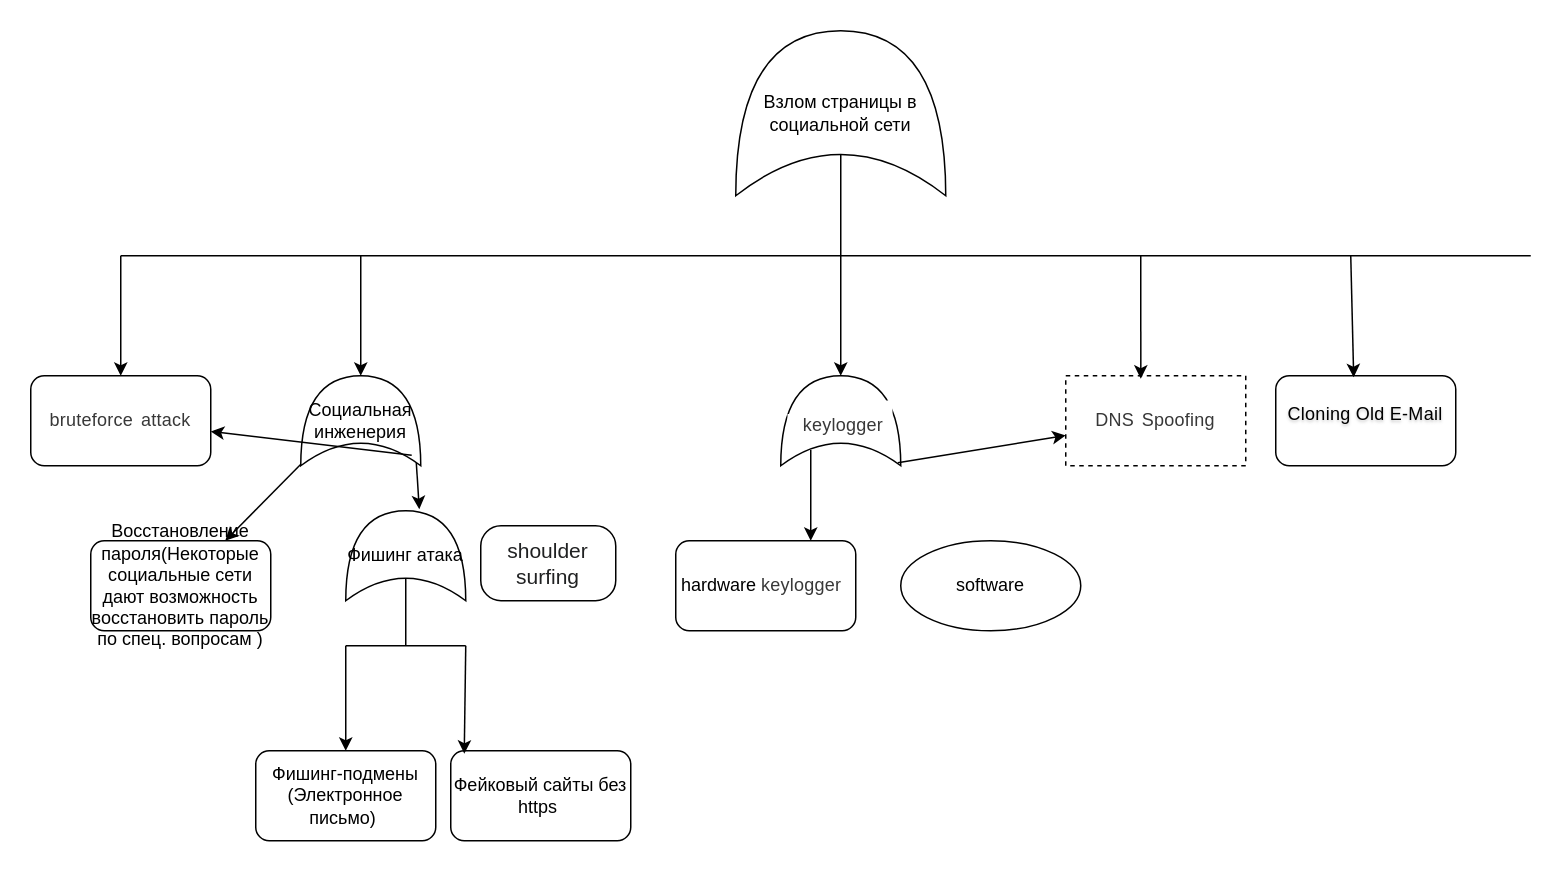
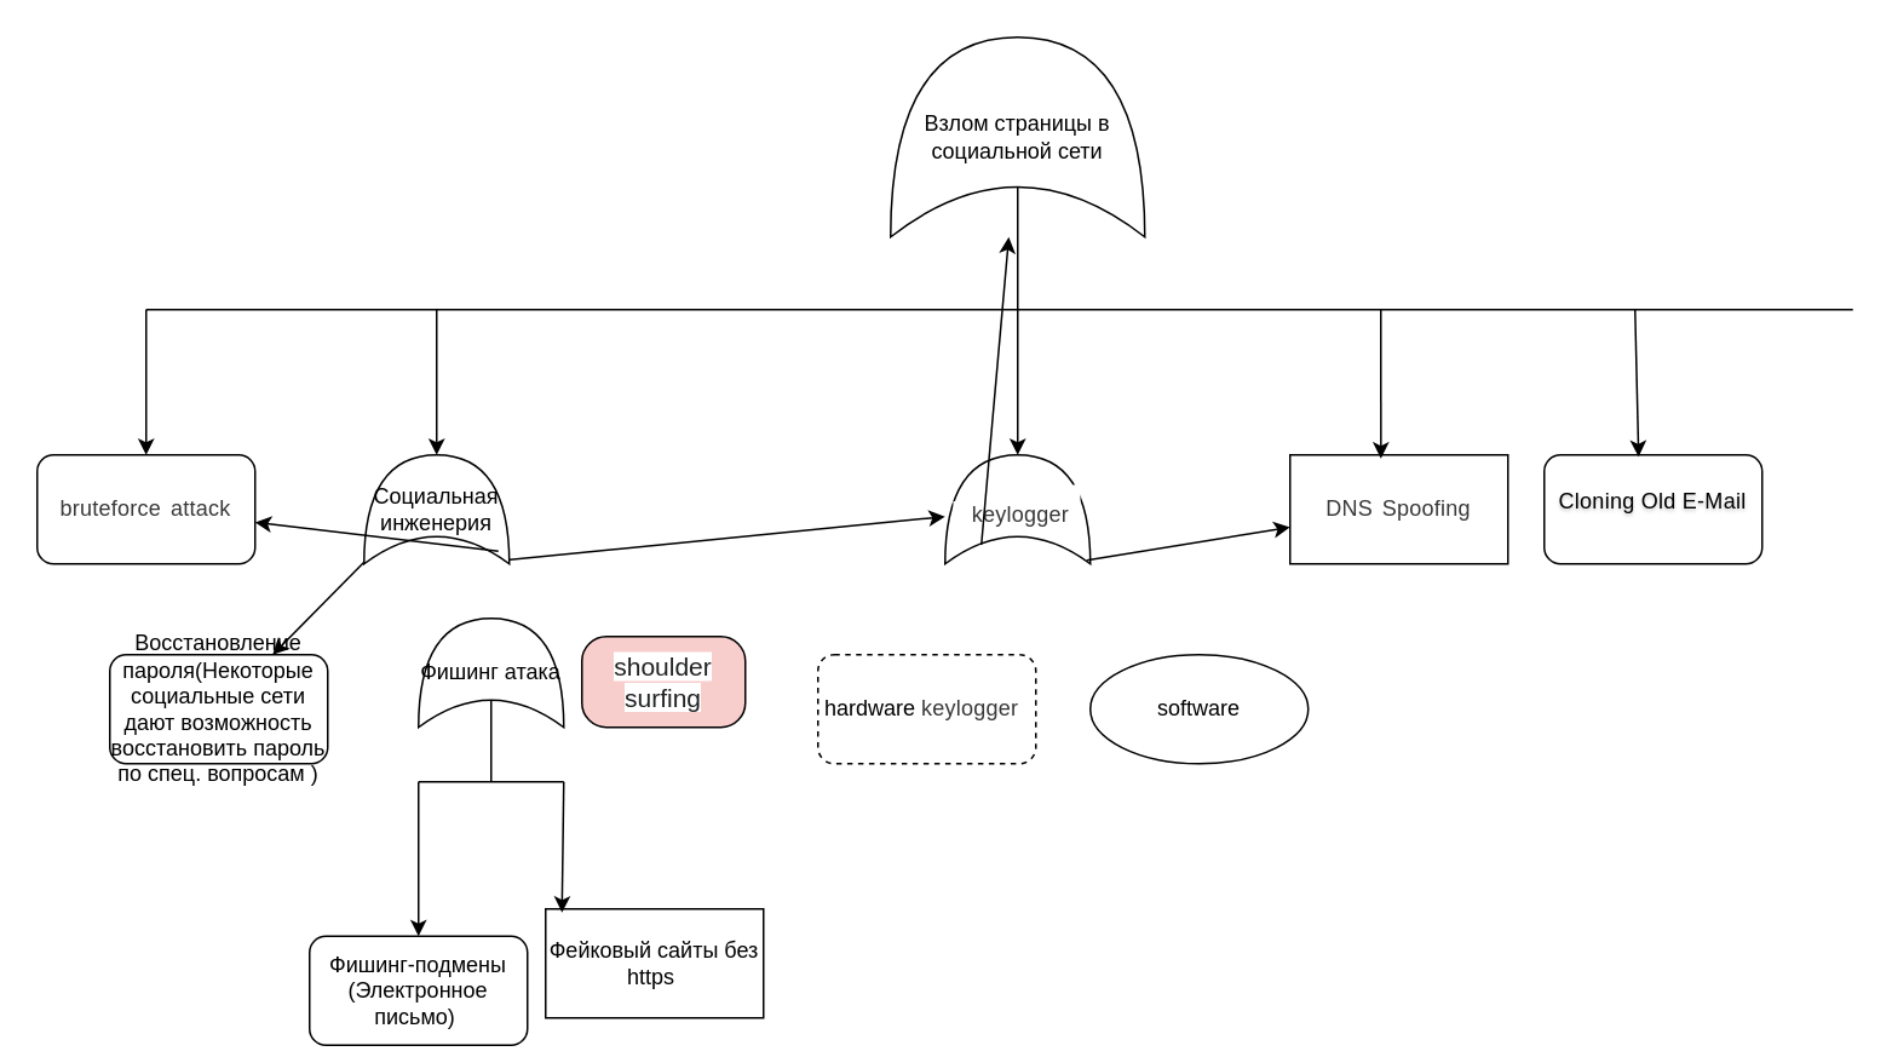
  <mxCell id="0" />
  <mxCell id="1" parent="0" />
- <mxCell id="2" value="" style="endArrow=classic;html=1;exitX=0.033;exitY=0.963;exitDx=0;exitDy=0;exitPerimeter=0;entryX=1.017;entryY=0.613;entryDx=0;entryDy=0;entryPerimeter=0;" edge="1" parent="1" source="19" target="16"><mxGeometry width="50" height="50" relative="1" as="geometry"><mxPoint x="340" y="260" as="sourcePoint" /><mxPoint x="340" y="340" as="targetPoint" /></mxGeometry></mxCell>
- <mxCell id="3" value="Фишинг-подмены&lt;br&gt;(Электронное письмо)&amp;nbsp;" style="rounded=1;whiteSpace=wrap;html=1;" vertex="1" parent="1"><mxGeometry x="170" y="500" width="120" height="60" as="geometry" /></mxCell>
- <mxCell id="4" value="Фейковый сайты без https&amp;nbsp;" style="rounded=1;whiteSpace=wrap;html=1;" vertex="1" parent="1"><mxGeometry x="300" y="500" width="120" height="60" as="geometry" /></mxCell>
+ <mxCell id="2" value="" style="endArrow=classic;html=1;exitX=0.033;exitY=0.963;exitDx=0;exitDy=0;exitPerimeter=0;" edge="1" parent="1" source="19" target="20"><mxGeometry width="50" height="50" relative="1" as="geometry"><mxPoint x="340" y="260" as="sourcePoint" /><mxPoint x="340" y="340" as="targetPoint" /></mxGeometry></mxCell>
+ <mxCell id="3" value="Фишинг-подмены&lt;br&gt;(Электронное письмо)&amp;nbsp;" style="rounded=1;whiteSpace=wrap;html=1;" vertex="1" parent="1"><mxGeometry x="170" y="515" width="120" height="60" as="geometry" /></mxCell>
+ <mxCell id="4" value="Фейковый сайты без https&amp;nbsp;" style="whiteSpace=wrap;html=1;rounded=0;" vertex="1" parent="1"><mxGeometry x="300" y="500" width="120" height="60" as="geometry" /></mxCell>
  <mxCell id="5" value="&lt;span style=&quot;color: rgb(56 , 56 , 56) ; letter-spacing: 0.17px ; text-align: justify ; word-spacing: 1.7px ; background-color: rgb(255 , 255 , 255)&quot;&gt;&lt;font style=&quot;font-size: 12px&quot;&gt;bruteforce attack&lt;/font&gt;&lt;/span&gt;" style="rounded=1;whiteSpace=wrap;html=1;" vertex="1" parent="1"><mxGeometry x="20" y="250" width="120" height="60" as="geometry" /></mxCell>
  <mxCell id="6" value="" style="endArrow=classic;html=1;" edge="1" parent="1" target="3"><mxGeometry width="50" height="50" relative="1" as="geometry"><mxPoint x="230" y="430" as="sourcePoint" /><mxPoint x="650" y="470" as="targetPoint" /><Array as="points" /></mxGeometry></mxCell>
  <mxCell id="7" value="" style="endArrow=classic;html=1;entryX=0.075;entryY=0.033;entryDx=0;entryDy=0;entryPerimeter=0;" edge="1" parent="1" target="4"><mxGeometry width="50" height="50" relative="1" as="geometry"><mxPoint x="310" y="430" as="sourcePoint" /><mxPoint x="740" y="440" as="targetPoint" /><Array as="points" /></mxGeometry></mxCell>
  <mxCell id="8" value="" style="endArrow=classic;html=1;" edge="1" parent="1"><mxGeometry width="50" height="50" relative="1" as="geometry"><mxPoint x="560" as="sourcePoint" y="170" /><mxPoint x="560" y="250" as="targetPoint" /></mxGeometry></mxCell>
  <mxCell id="9" value="" style="endArrow=classic;html=1;" edge="1" parent="1"><mxGeometry width="50" height="50" relative="1" as="geometry"><mxPoint x="240" as="sourcePoint" y="170" /><mxPoint x="240" y="250" as="targetPoint" /></mxGeometry></mxCell>
  <mxCell id="10" value="" style="endArrow=classic;html=1;" edge="1" parent="1" target="5"><mxGeometry width="50" height="50" relative="1" as="geometry"><mxPoint x="80" as="sourcePoint" y="170" /><mxPoint x="640" y="420" as="targetPoint" /><Array as="points" /></mxGeometry></mxCell>
  <mxCell id="11" value="Восстановление пароля(Некоторые социальные сети дают возможность восстановить пароль по спец. вопросам )" style="rounded=1;whiteSpace=wrap;html=1;" vertex="1" parent="1"><mxGeometry x="60" y="360" width="120" height="60" as="geometry" /></mxCell>
  <mxCell id="12" value="" style="endArrow=classic;html=1;exitX=0.083;exitY=0.05;exitDx=0;exitDy=0;exitPerimeter=0;" edge="1" parent="1" source="19" target="11"><mxGeometry width="50" height="50" relative="1" as="geometry"><mxPoint y="311" as="sourcePoint" x="200" /><mxPoint x="640" y="380" as="targetPoint" /></mxGeometry></mxCell>
  <mxCell id="13" value="&lt;span&gt;Взлом страницы в социальной сети&lt;/span&gt;" style="shape=xor;whiteSpace=wrap;html=1;direction=north;" vertex="1" parent="1"><mxGeometry x="490" y="20" width="140" height="110" as="geometry" /></mxCell>
  <mxCell id="14" value="" style="endArrow=none;html=1;entryX=0.25;entryY=0.5;entryDx=0;entryDy=0;entryPerimeter=0;" edge="1" parent="1" target="13"><mxGeometry width="50" height="50" relative="1" as="geometry"><mxPoint x="560" as="sourcePoint" y="170" /><mxPoint x="580" y="270" as="targetPoint" /></mxGeometry></mxCell>
  <mxCell id="15" value="" style="endArrow=none;html=1;" edge="1" parent="1"><mxGeometry width="50" height="50" relative="1" as="geometry"><mxPoint x="80" as="sourcePoint" y="170" /><mxPoint x="1020" as="targetPoint" y="170" /></mxGeometry></mxCell>
  <mxCell id="16" value="&lt;span&gt;Фишинг атака&lt;/span&gt;" style="shape=xor;whiteSpace=wrap;html=1;direction=north;" vertex="1" parent="1"><mxGeometry x="230" y="340" width="80" height="60" as="geometry" /></mxCell>
  <mxCell id="17" value="" style="endArrow=none;html=1;" edge="1" parent="1"><mxGeometry width="50" height="50" relative="1" as="geometry"><mxPoint x="230" y="430" as="sourcePoint" /><mxPoint x="310" y="430" as="targetPoint" /></mxGeometry></mxCell>
  <mxCell id="18" value="" style="endArrow=none;html=1;exitX=0.25;exitY=0.5;exitDx=0;exitDy=0;exitPerimeter=0;" edge="1" parent="1" source="16"><mxGeometry width="50" height="50" relative="1" as="geometry"><mxPoint x="530" y="350" as="sourcePoint" /><mxPoint x="270" y="430" as="targetPoint" /></mxGeometry></mxCell>
  <mxCell id="19" value="&lt;span&gt;Социальная инженерия&lt;/span&gt;" style="shape=xor;whiteSpace=wrap;html=1;direction=north;" vertex="1" parent="1"><mxGeometry y="250" width="80" height="60" as="geometry" x="200" /></mxCell>
  <mxCell id="20" value="&lt;span style=&quot;color: rgb(56 , 56 , 56) ; letter-spacing: 0.17px ; text-align: justify ; word-spacing: 1.7px ; background-color: rgb(255 , 255 , 255)&quot;&gt;&lt;font style=&quot;font-size: 12px&quot;&gt;&amp;nbsp; keylogger&lt;/font&gt;&lt;/span&gt;&lt;span style=&quot;color: rgb(56 , 56 , 56) ; font-family: &amp;#34;slabo 27px&amp;#34; , &amp;#34;helvetica neue&amp;#34; , &amp;#34;helvetica&amp;#34; , &amp;#34;arial&amp;#34; , sans-serif ; font-size: 17px ; letter-spacing: 0.17px ; text-align: justify ; word-spacing: 1.7px ; background-color: rgb(255 , 255 , 255)&quot;&gt;&amp;nbsp;&lt;/span&gt;" style="shape=xor;whiteSpace=wrap;html=1;direction=north;" vertex="1" parent="1"><mxGeometry x="520" y="250" width="80" height="60" as="geometry" /></mxCell>
- <mxCell id="21" value="" style="endArrow=classic;html=1;entryX=0.75;entryY=0;entryDx=0;entryDy=0;exitX=0.175;exitY=0.25;exitDx=0;exitDy=0;exitPerimeter=0;" edge="1" parent="1" source="20" target="23"><mxGeometry width="50" height="50" relative="1" as="geometry"><mxPoint x="522" y="310" as="sourcePoint" /><mxPoint x="522" y="360" as="targetPoint" /></mxGeometry></mxCell>
+ <mxCell id="21" value="" style="endArrow=classic;html=1;exitX=0.175;exitY=0.25;exitDx=0;exitDy=0;exitPerimeter=0;" edge="1" parent="1" source="20" target="13"><mxGeometry width="50" height="50" relative="1" as="geometry"><mxPoint x="522" y="310" as="sourcePoint" /><mxPoint x="522" y="360" as="targetPoint" /></mxGeometry></mxCell>
  <mxCell id="22" value="" style="endArrow=classic;html=1;exitX=0.033;exitY=0.975;exitDx=0;exitDy=0;exitPerimeter=0;" edge="1" parent="1" source="20" target="25"><mxGeometry width="50" height="50" relative="1" as="geometry"><mxPoint x="600" y="360" as="sourcePoint" /><mxPoint x="600" y="360" as="targetPoint" /></mxGeometry></mxCell>
- <mxCell id="23" value="hardware&amp;nbsp;&lt;span style=&quot;color: rgb(56 , 56 , 56) ; letter-spacing: 0.17px ; text-align: justify ; word-spacing: 1.7px ; background-color: rgb(255 , 255 , 255)&quot;&gt;&lt;font style=&quot;font-size: 12px&quot;&gt;keylogger&amp;nbsp;&lt;/font&gt;&lt;/span&gt;" style="rounded=1;whiteSpace=wrap;html=1;" vertex="1" parent="1"><mxGeometry x="450" y="360" width="120" height="60" as="geometry" /></mxCell>
+ <mxCell id="23" value="hardware&amp;nbsp;&lt;span style=&quot;color: rgb(56 , 56 , 56) ; letter-spacing: 0.17px ; text-align: justify ; word-spacing: 1.7px ; background-color: rgb(255 , 255 , 255)&quot;&gt;&lt;font style=&quot;font-size: 12px&quot;&gt;keylogger&amp;nbsp;&lt;/font&gt;&lt;/span&gt;" style="rounded=1;whiteSpace=wrap;html=1;dashed=1;" vertex="1" parent="1"><mxGeometry x="450" y="360" width="120" height="60" as="geometry" /></mxCell>
  <mxCell id="24" value="software" style="ellipse;whiteSpace=wrap;html=1;" vertex="1" parent="1"><mxGeometry x="600" y="360" width="120" height="60" as="geometry" /></mxCell>
- <mxCell id="25" value="&lt;span style=&quot;color: rgb(56 , 56 , 56) ; letter-spacing: 0.17px ; text-align: justify ; word-spacing: 1.7px ; background-color: rgb(255 , 255 , 255)&quot;&gt;&lt;font style=&quot;font-size: 12px&quot;&gt;DNS Spoofing&lt;/font&gt;&lt;/span&gt;" style="rounded=0;whiteSpace=wrap;html=1;dashed=1;" vertex="1" parent="1"><mxGeometry x="710" y="250" width="120" height="60" as="geometry" /></mxCell>
+ <mxCell id="25" value="&lt;span style=&quot;color: rgb(56 , 56 , 56) ; letter-spacing: 0.17px ; text-align: justify ; word-spacing: 1.7px ; background-color: rgb(255 , 255 , 255)&quot;&gt;&lt;font style=&quot;font-size: 12px&quot;&gt;DNS Spoofing&lt;/font&gt;&lt;/span&gt;" style="rounded=0;whiteSpace=wrap;html=1;" vertex="1" parent="1"><mxGeometry x="710" y="250" width="120" height="60" as="geometry" /></mxCell>
  <mxCell id="26" value="" style="endArrow=classic;html=1;entryX=0.417;entryY=0.033;entryDx=0;entryDy=0;entryPerimeter=0;" edge="1" parent="1" target="25"><mxGeometry width="50" height="50" relative="1" as="geometry"><mxPoint x="760" as="sourcePoint" y="170" /><mxPoint x="580" y="290" as="targetPoint" /></mxGeometry></mxCell>
  <mxCell id="27" value="&lt;h2 class=&quot;sectionHeadline&quot; style=&quot;margin: 0px 0px 0.5em ; padding: 0px ; border: 0px ; outline: 0px ; vertical-align: baseline ; letter-spacing: 0.01em ; line-height: 1.4em ; overflow-wrap: break-word ; position: relative ; text-shadow: rgba(100 , 100 , 100 , 0.35) 0px 1px 2px ; text-align: left&quot;&gt;&lt;font style=&quot;font-size: 12px ; background-color: rgb(255 , 255 , 255) ; font-weight: normal&quot;&gt;Cloning Old E-Mail&lt;/font&gt;&lt;/h2&gt;" style="rounded=1;whiteSpace=wrap;html=1;" vertex="1" parent="1"><mxGeometry x="850" y="250" width="120" height="60" as="geometry" /></mxCell>
  <mxCell id="28" value="" style="endArrow=classic;html=1;entryX=0.433;entryY=0.017;entryDx=0;entryDy=0;entryPerimeter=0;" edge="1" parent="1" target="27"><mxGeometry width="50" height="50" relative="1" as="geometry"><mxPoint x="900" as="sourcePoint" y="170" /><mxPoint x="940" y="210" as="targetPoint" /></mxGeometry></mxCell>
- <mxCell id="29" value="&lt;span style=&quot;color: rgb(32 , 33 , 34) ; font-size: 14px ; font-weight: 400 ; letter-spacing: normal ; text-indent: 0px ; text-transform: none ; word-spacing: 0px ; background-color: rgb(255 , 255 , 255)&quot;&gt;shoulder surfing&lt;/span&gt;" style="rounded=1;whiteSpace=wrap;html=1;arcSize=27;" vertex="1" parent="1"><mxGeometry x="320" y="350" width="90" height="50" as="geometry" /></mxCell>
+ <mxCell id="29" value="&lt;span style=&quot;color: rgb(32 , 33 , 34) ; font-size: 14px ; font-weight: 400 ; letter-spacing: normal ; text-indent: 0px ; text-transform: none ; word-spacing: 0px ; background-color: rgb(255 , 255 , 255)&quot;&gt;shoulder surfing&lt;/span&gt;" style="rounded=1;whiteSpace=wrap;html=1;arcSize=27;fillColor=#f8cecc;" vertex="1" parent="1"><mxGeometry x="320" y="350" width="90" height="50" as="geometry" /></mxCell>
  <mxCell id="30" value="" style="endArrow=classic;html=1;exitX=0.117;exitY=0.925;exitDx=0;exitDy=0;exitPerimeter=0;" edge="1" parent="1" source="19" target="5"><mxGeometry width="50" height="50" relative="1" as="geometry"><mxPoint x="530" y="340" as="sourcePoint" /><mxPoint x="580" y="290" as="targetPoint" /></mxGeometry></mxCell>
  <mxCell id="31" style="edgeStyle=orthogonalEdgeStyle;rounded=0;orthogonalLoop=1;jettySize=auto;html=1;exitX=0.5;exitY=1;exitDx=0;exitDy=0;" edge="1" parent="1" source="29" target="29"><mxGeometry relative="1" as="geometry" /></mxCell>
